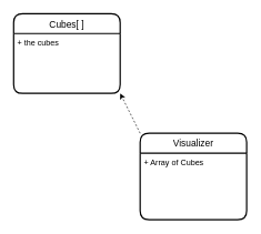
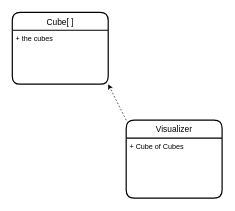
  <mxCell id="0" />
  <mxCell id="1" parent="0" />
  <mxCell id="2" value="Visualizer" style="swimlane;childLayout=stackLayout;horizontal=1;startSize=30;horizontalStack=0;rounded=1;fontSize=14;fontStyle=0;strokeWidth=2;resizeParent=0;resizeLast=1;shadow=0;dashed=0;align=center;" vertex="1" parent="1"><mxGeometry x="210" y="200" width="160" height="130" as="geometry" /></mxCell>
- <mxCell id="3" value="+ Array of Cubes" style="align=left;strokeColor=none;fillColor=none;spacingLeft=4;fontSize=12;verticalAlign=top;resizable=0;rotatable=0;part=1;" vertex="1" parent="2"><mxGeometry y="30" width="160" height="100" as="geometry" /></mxCell>
- <mxCell id="4" value="Cubes[ ]" style="swimlane;childLayout=stackLayout;horizontal=1;startSize=30;horizontalStack=0;rounded=1;fontSize=14;fontStyle=0;strokeWidth=2;resizeParent=0;resizeLast=1;shadow=0;dashed=0;align=center;" vertex="1" parent="1"><mxGeometry x="20" y="20" width="160" height="120" as="geometry" /></mxCell>
+ <mxCell id="3" value="+ Cube of Cubes" style="align=left;strokeColor=none;fillColor=none;spacingLeft=4;fontSize=12;verticalAlign=top;resizable=0;rotatable=0;part=1;" vertex="1" parent="2"><mxGeometry y="30" width="160" height="100" as="geometry" /></mxCell>
+ <mxCell id="4" value="Cube[ ]" style="swimlane;childLayout=stackLayout;horizontal=1;startSize=30;horizontalStack=0;rounded=1;fontSize=14;fontStyle=0;strokeWidth=2;resizeParent=0;resizeLast=1;shadow=0;dashed=0;align=center;" vertex="1" parent="1"><mxGeometry x="20" y="20" width="160" height="120" as="geometry" /></mxCell>
  <mxCell id="5" value="+ the cubes" style="align=left;strokeColor=none;fillColor=none;spacingLeft=4;fontSize=12;verticalAlign=top;resizable=0;rotatable=0;part=1;" vertex="1" parent="4"><mxGeometry y="30" width="160" height="90" as="geometry" /></mxCell>
  <mxCell id="6" value="" style="endArrow=classic;html=1;rounded=0;exitX=0;exitY=0;exitDx=0;exitDy=0;entryX=1;entryY=1;entryDx=0;entryDy=0;dashed=1;" edge="1" parent="1" source="2" target="5"><mxGeometry width="50" height="50" relative="1" as="geometry"><mxPoint x="130" y="240" as="sourcePoint" /><mxPoint x="180" y="190" as="targetPoint" /></mxGeometry></mxCell>
